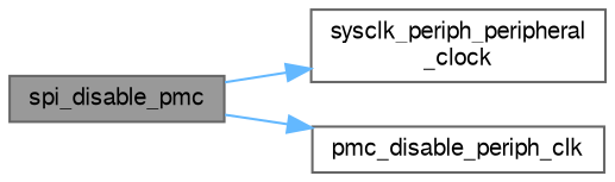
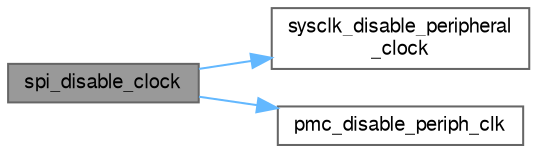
  digraph {
    rankdir=LR
    node [color=grey40 fillcolor=white fontname=FreeSans fontsize=10 shape=box style=filled]
    edge [color=steelblue1 fontname=FreeSans fontsize=10 labelfontname=FreeSans labelfontsize=10 style=solid]
-   n1 [color=gray40 fillcolor=grey60 fontcolor=black height=0.2 label=spi_disable_pmc width=0.4]
-   n2 [height=0.2 label="sysclk_periph_peripheral\l_clock" width=0.4]
+   n1 [color=gray40 fillcolor=grey60 fontcolor=black height=0.2 label=spi_disable_clock width=0.4]
+   n2 [height=0.2 label="sysclk_disable_peripheral\l_clock" width=0.4]
    n3 [height=0.2 label=pmc_disable_periph_clk width=0.4]
    n1 -> n2
    n1 -> n3
  }
